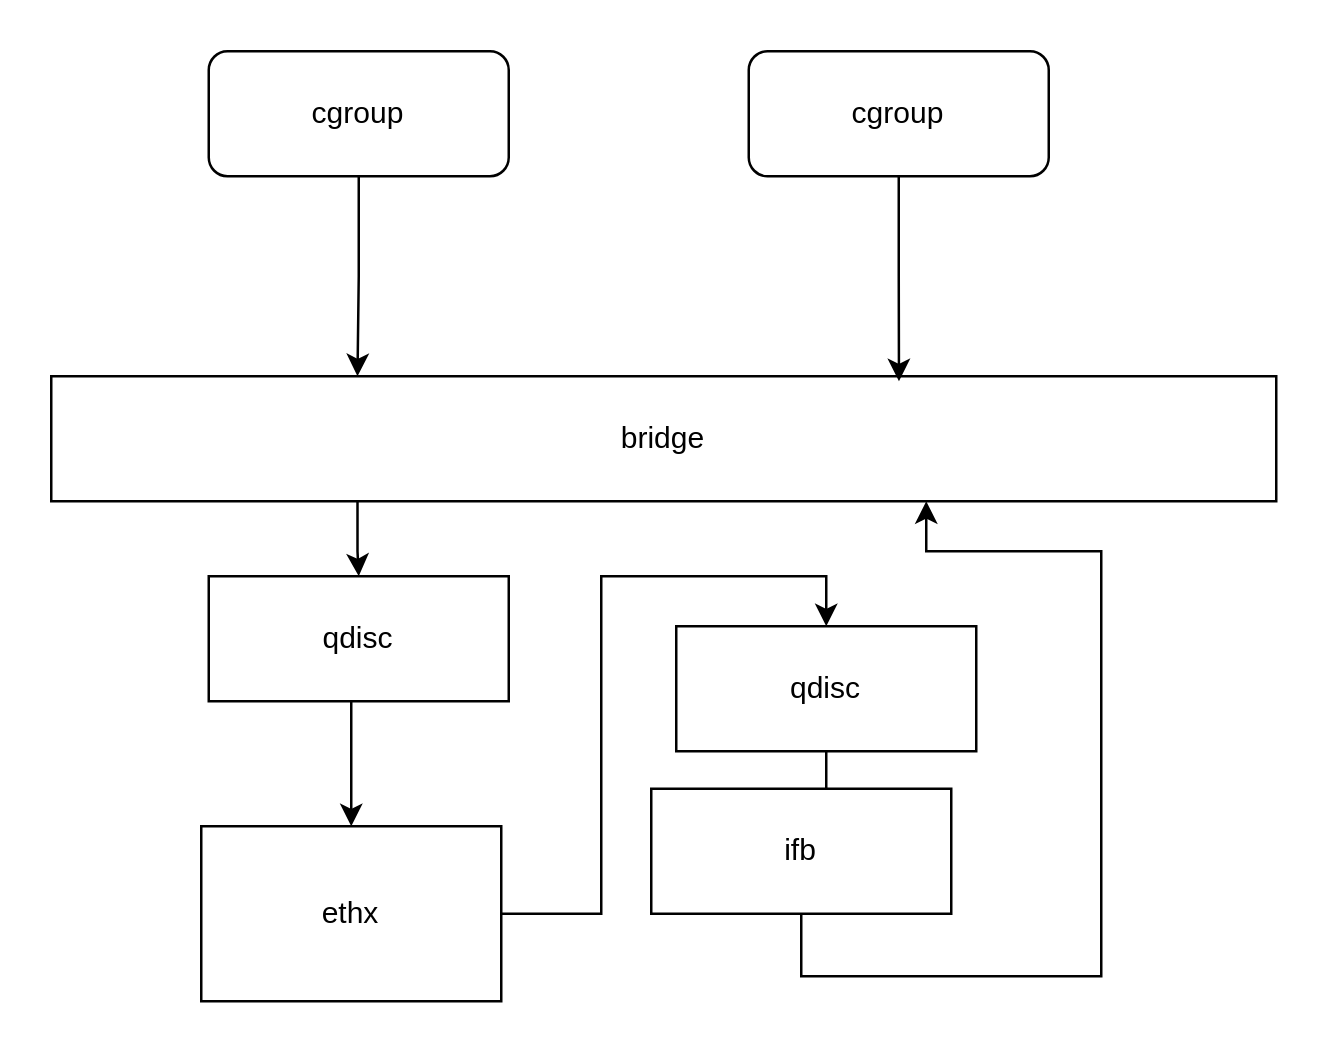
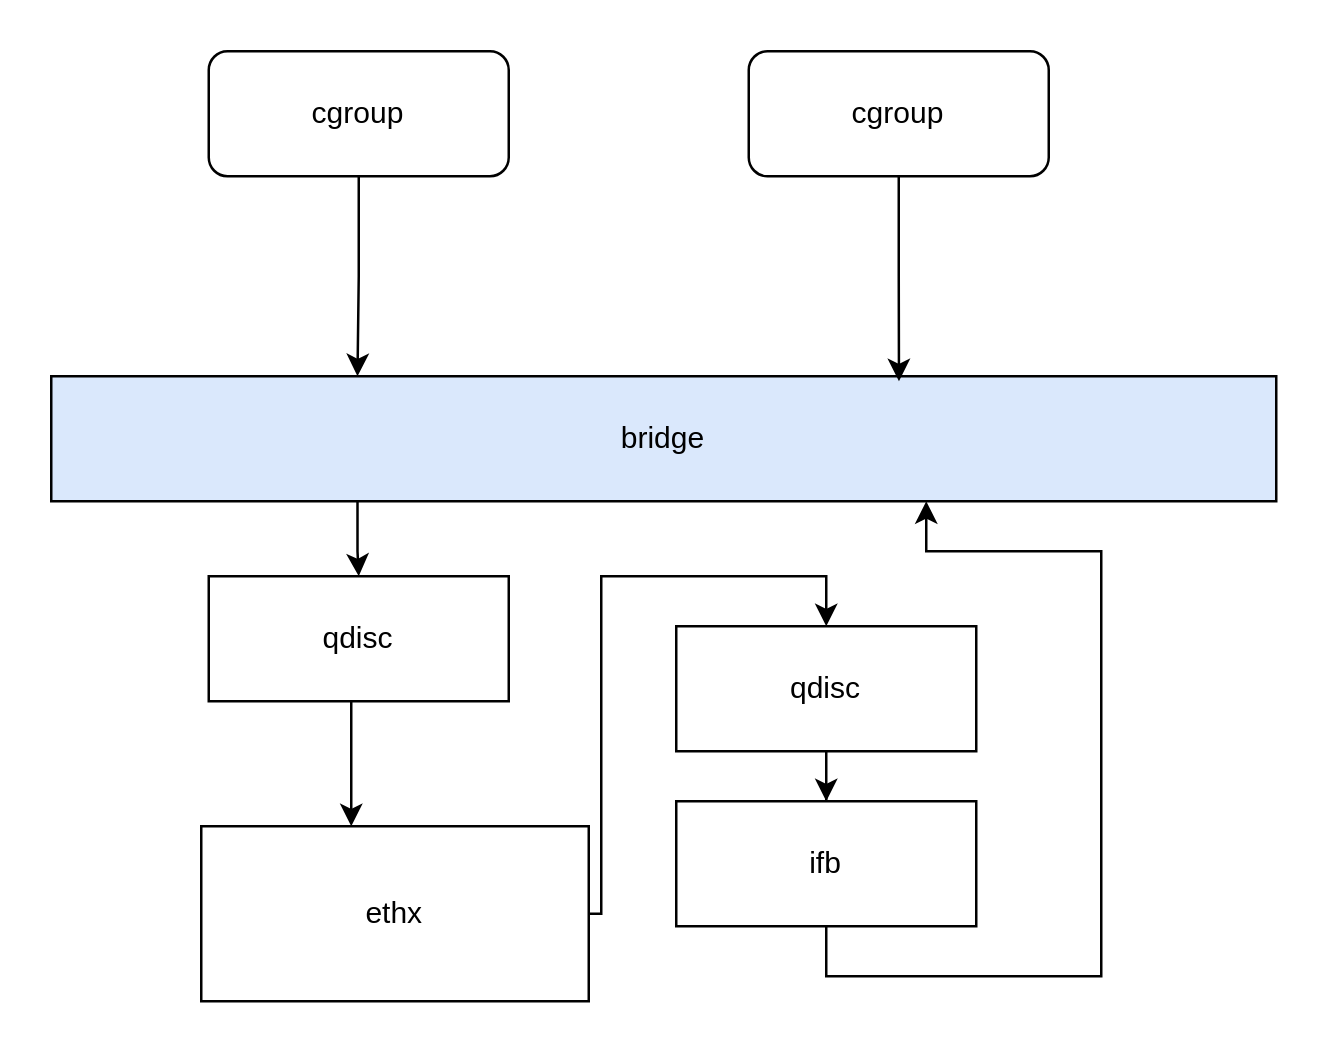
  <mxCell id="0" />
  <mxCell id="1" parent="0" />
  <mxCell id="2" style="edgeStyle=orthogonalEdgeStyle;rounded=0;orthogonalLoop=1;jettySize=auto;html=1;exitX=0.5;exitY=1;exitDx=0;exitDy=0;entryX=0.25;entryY=0;entryDx=0;entryDy=0;" edge="1" parent="1" source="3" target="5"><mxGeometry relative="1" as="geometry" /></mxCell>
  <mxCell id="3" value="cgroup" style="rounded=1;whiteSpace=wrap;html=1;" vertex="1" parent="1"><mxGeometry x="83" y="20" width="120" height="50" as="geometry" /></mxCell>
  <mxCell id="4" value="" style="edgeStyle=orthogonalEdgeStyle;rounded=0;orthogonalLoop=1;jettySize=auto;html=1;exitX=0.25;exitY=1;exitDx=0;exitDy=0;" edge="1" parent="1" source="5" target="11"><mxGeometry relative="1" as="geometry" /></mxCell>
- <mxCell id="5" value="bridge" style="rounded=1;whiteSpace=wrap;html=1;arcSize=0;" vertex="1" parent="1"><mxGeometry x="20" y="150" width="490" height="50" as="geometry" /></mxCell>
+ <mxCell id="5" value="bridge" style="rounded=1;whiteSpace=wrap;html=1;arcSize=0;fillColor=#dae8fc;" vertex="1" parent="1"><mxGeometry x="20" y="150" width="490" height="50" as="geometry" /></mxCell>
  <mxCell id="6" style="edgeStyle=orthogonalEdgeStyle;rounded=0;orthogonalLoop=1;jettySize=auto;html=1;exitX=0.5;exitY=1;exitDx=0;exitDy=0;entryX=0.692;entryY=0.04;entryDx=0;entryDy=0;entryPerimeter=0;" edge="1" parent="1" source="7" target="5"><mxGeometry relative="1" as="geometry"><mxPoint x="180" y="140" as="targetPoint" /></mxGeometry></mxCell>
  <mxCell id="7" value="cgroup" style="rounded=1;whiteSpace=wrap;html=1;" vertex="1" parent="1"><mxGeometry x="299" y="20" width="120" height="50" as="geometry" /></mxCell>
  <mxCell id="8" style="edgeStyle=orthogonalEdgeStyle;rounded=0;orthogonalLoop=1;jettySize=auto;html=1;entryX=0.5;entryY=0;entryDx=0;entryDy=0;exitX=1;exitY=0.5;exitDx=0;exitDy=0;" edge="1" parent="1" source="9" target="13"><mxGeometry relative="1" as="geometry"><mxPoint x="210" y="370" as="sourcePoint" /><Array as="points"><mxPoint x="240" y="365" /><mxPoint x="240" y="230" /><mxPoint x="330" y="230" /></Array></mxGeometry></mxCell>
- <mxCell id="9" value="ethx" style="rounded=1;whiteSpace=wrap;html=1;arcSize=0;" vertex="1" parent="1"><mxGeometry x="80" y="330" width="120" height="70" as="geometry" /></mxCell>
+ <mxCell id="9" value="ethx" style="rounded=1;whiteSpace=wrap;html=1;arcSize=0;" vertex="1" parent="1"><mxGeometry x="80" y="330" width="155" height="70" as="geometry" /></mxCell>
  <mxCell id="10" value="" style="edgeStyle=orthogonalEdgeStyle;rounded=0;orthogonalLoop=1;jettySize=auto;html=1;" edge="1" parent="1" source="11" target="9"><mxGeometry relative="1" as="geometry"><Array as="points"><mxPoint x="140" y="310" /><mxPoint x="140" y="310" /></Array></mxGeometry></mxCell>
  <mxCell id="11" value="qdisc" style="rounded=1;whiteSpace=wrap;html=1;arcSize=0;" vertex="1" parent="1"><mxGeometry x="83" y="230" width="120" height="50" as="geometry" /></mxCell>
  <mxCell id="12" value="" style="edgeStyle=orthogonalEdgeStyle;rounded=0;orthogonalLoop=1;jettySize=auto;html=1;" edge="1" parent="1" source="13" target="15"><mxGeometry relative="1" as="geometry" /></mxCell>
  <mxCell id="13" value="qdisc" style="rounded=1;whiteSpace=wrap;html=1;arcSize=0;" vertex="1" parent="1"><mxGeometry x="270" y="250" width="120" height="50" as="geometry" /></mxCell>
  <mxCell id="14" style="edgeStyle=orthogonalEdgeStyle;rounded=0;orthogonalLoop=1;jettySize=auto;html=1;exitX=0.5;exitY=1;exitDx=0;exitDy=0;" edge="1" parent="1" source="15"><mxGeometry relative="1" as="geometry"><mxPoint x="370" y="200" as="targetPoint" /><Array as="points"><mxPoint x="330" y="390" /><mxPoint x="440" y="390" /><mxPoint x="440" y="220" /><mxPoint x="370" y="220" /><mxPoint x="370" y="200" /></Array></mxGeometry></mxCell>
- <mxCell id="15" value="ifb" style="rounded=1;whiteSpace=wrap;html=1;arcSize=0;" vertex="1" parent="1"><mxGeometry x="260" y="315" width="120" height="50" as="geometry" /></mxCell>
+ <mxCell id="15" value="ifb" style="rounded=1;whiteSpace=wrap;html=1;arcSize=0;" vertex="1" parent="1"><mxGeometry x="270" y="320" width="120" height="50" as="geometry" /></mxCell>
